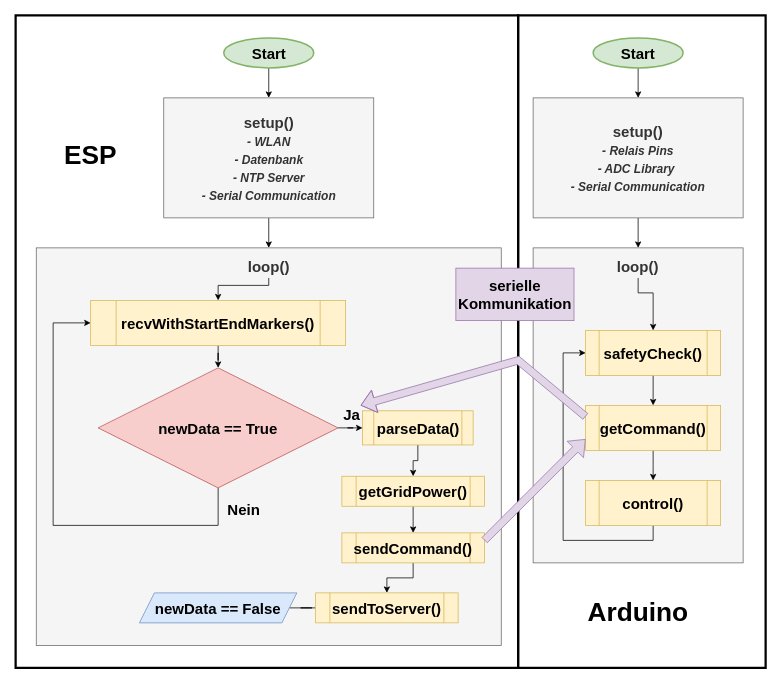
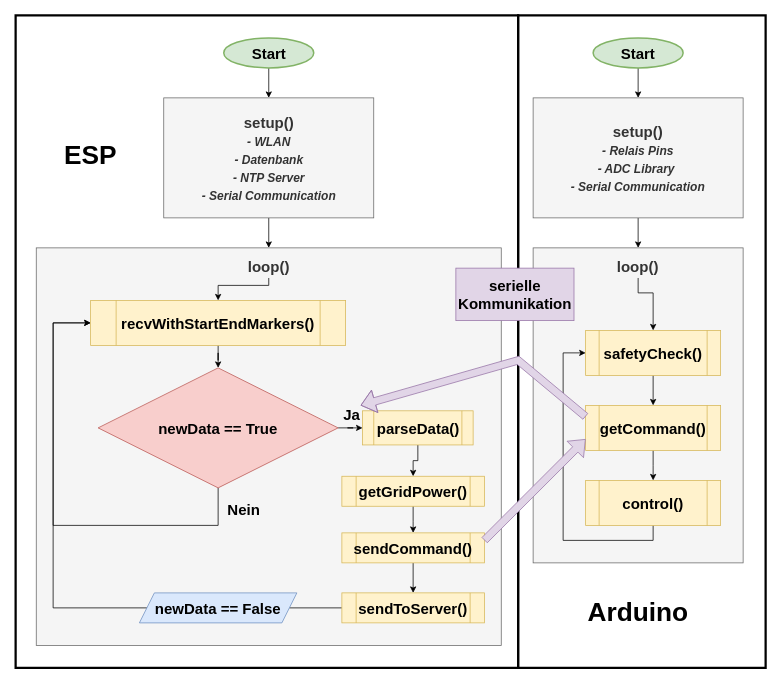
  <mxCell id="0" />
  <mxCell id="1" parent="0" />
  <mxCell id="2" value="" style="rounded=0;whiteSpace=wrap;html=1;strokeWidth=3;" vertex="1" parent="1"><mxGeometry x="690" y="20" width="330" height="870" as="geometry" /></mxCell>
  <mxCell id="3" value="" style="rounded=0;whiteSpace=wrap;html=1;strokeWidth=3;" vertex="1" parent="1"><mxGeometry x="20" y="20" width="670" height="870" as="geometry" /></mxCell>
  <mxCell id="4" value="" style="rounded=0;whiteSpace=wrap;html=1;fillColor=#f5f5f5;fontColor=#333333;strokeColor=#666666;fontStyle=1" parent="1" vertex="1"><mxGeometry x="710" y="330" width="280" height="420" as="geometry" /></mxCell>
  <mxCell id="5" value="" style="edgeStyle=orthogonalEdgeStyle;rounded=0;orthogonalLoop=1;jettySize=auto;html=1;fontStyle=1" parent="1" source="6" target="8" edge="1"><mxGeometry relative="1" as="geometry" /></mxCell>
  <mxCell id="6" value="safetyCheck()" style="shape=process;whiteSpace=wrap;html=1;backgroundOutline=1;fontSize=20;fillColor=#fff2cc;strokeColor=#d6b656;fontStyle=1" parent="1" vertex="1"><mxGeometry x="780" y="440" width="180" height="60" as="geometry" /></mxCell>
  <mxCell id="7" value="" style="edgeStyle=orthogonalEdgeStyle;rounded=0;orthogonalLoop=1;jettySize=auto;html=1;fontStyle=1" parent="1" source="8" edge="1"><mxGeometry relative="1" as="geometry"><mxPoint x="870" y="640" as="targetPoint" /></mxGeometry></mxCell>
  <mxCell id="8" value="getCommand()" style="shape=process;whiteSpace=wrap;html=1;backgroundOutline=1;fontSize=20;fillColor=#fff2cc;strokeColor=#d6b656;fontStyle=1" parent="1" vertex="1"><mxGeometry x="780" y="540" width="180" height="60" as="geometry" /></mxCell>
  <mxCell id="9" value="" style="edgeStyle=orthogonalEdgeStyle;rounded=0;orthogonalLoop=1;jettySize=auto;html=1;fontStyle=1" parent="1" source="10" target="12" edge="1"><mxGeometry relative="1" as="geometry" /></mxCell>
  <mxCell id="10" value="Start" style="strokeWidth=2;html=1;shape=mxgraph.flowchart.start_1;whiteSpace=wrap;fontSize=20;fillColor=#d5e8d4;strokeColor=#82b366;fontStyle=1" parent="1" vertex="1"><mxGeometry x="790" width="120" height="40" as="geometry" y="50" /></mxCell>
  <mxCell id="11" value="" style="edgeStyle=orthogonalEdgeStyle;rounded=0;orthogonalLoop=1;jettySize=auto;html=1;fontStyle=1" parent="1" source="12" target="4" edge="1"><mxGeometry relative="1" as="geometry" /></mxCell>
  <mxCell id="12" value="setup()&lt;br style=&quot;border-color: var(--border-color);&quot;&gt;&lt;font style=&quot;border-color: var(--border-color); font-size: 16px;&quot;&gt;&lt;i style=&quot;border-color: var(--border-color);&quot;&gt;- Relais Pins&lt;br&gt;- ADC Library&amp;nbsp;&lt;br style=&quot;border-color: var(--border-color);&quot;&gt;- Serial Communication&lt;/i&gt;&lt;/font&gt;" style="rounded=0;whiteSpace=wrap;html=1;fontSize=20;fillColor=#f5f5f5;strokeColor=#666666;fontColor=#333333;fontStyle=1" parent="1" vertex="1"><mxGeometry x="710" y="130" width="280" height="160" as="geometry" /></mxCell>
  <mxCell id="13" style="edgeStyle=orthogonalEdgeStyle;rounded=0;orthogonalLoop=1;jettySize=auto;html=1;exitX=0.5;exitY=1;exitDx=0;exitDy=0;entryX=0.5;entryY=0;entryDx=0;entryDy=0;fontStyle=1" parent="1" source="14" target="6" edge="1"><mxGeometry relative="1" as="geometry"><Array as="points"><mxPoint x="850" y="390" /><mxPoint x="870" y="390" /></Array></mxGeometry></mxCell>
  <mxCell id="14" value="&lt;font style=&quot;font-size: 20px;&quot;&gt;loop()&lt;/font&gt;" style="text;html=1;strokeColor=none;fillColor=#f5f5f5;align=left;verticalAlign=middle;whiteSpace=wrap;rounded=0;fontColor=#333333;fontSize=20;fontStyle=1" parent="1" vertex="1"><mxGeometry x="820" y="340" width="60" height="30" as="geometry" /></mxCell>
  <mxCell id="15" style="edgeStyle=orthogonalEdgeStyle;rounded=0;orthogonalLoop=1;jettySize=auto;html=1;exitX=0.5;exitY=1;exitDx=0;exitDy=0;entryX=0;entryY=0.5;entryDx=0;entryDy=0;fontStyle=1" edge="1" parent="1" source="16" target="6"><mxGeometry relative="1" as="geometry"><Array as="points"><mxPoint x="870" y="720" /><mxPoint x="750" y="720" /><mxPoint x="750" y="470" /></Array></mxGeometry></mxCell>
  <mxCell id="16" value="control()" style="shape=process;whiteSpace=wrap;html=1;backgroundOutline=1;fontSize=20;fillColor=#fff2cc;strokeColor=#d6b656;fontStyle=1" vertex="1" parent="1"><mxGeometry x="780" y="640" width="180" height="60" as="geometry" /></mxCell>
  <mxCell id="17" value="" style="rounded=0;whiteSpace=wrap;html=1;fillColor=#f5f5f5;fontColor=#333333;strokeColor=#666666;fontStyle=1" vertex="1" parent="1"><mxGeometry x="47.5" y="330" width="620" height="530" as="geometry" /></mxCell>
  <mxCell id="18" value="" style="edgeStyle=orthogonalEdgeStyle;rounded=0;orthogonalLoop=1;jettySize=auto;html=1;fontStyle=1" edge="1" parent="1" source="19" target="27"><mxGeometry relative="1" as="geometry" /></mxCell>
  <mxCell id="19" value="recvWithStartEndMarkers()" style="shape=process;whiteSpace=wrap;html=1;backgroundOutline=1;fontSize=20;fillColor=#fff2cc;strokeColor=#d6b656;fontStyle=1" vertex="1" parent="1"><mxGeometry x="120" y="400" width="340" height="60" as="geometry" /></mxCell>
  <mxCell id="20" value="" style="edgeStyle=orthogonalEdgeStyle;rounded=0;orthogonalLoop=1;jettySize=auto;html=1;fontStyle=1" edge="1" parent="1" source="21" target="23"><mxGeometry relative="1" as="geometry" /></mxCell>
  <mxCell id="21" value="Start" style="strokeWidth=2;html=1;shape=mxgraph.flowchart.start_1;whiteSpace=wrap;fontSize=20;fillColor=#d5e8d4;strokeColor=#82b366;fontStyle=1" vertex="1" parent="1"><mxGeometry x="297.5" width="120" height="40" as="geometry" y="50" /></mxCell>
  <mxCell id="22" style="edgeStyle=orthogonalEdgeStyle;rounded=0;orthogonalLoop=1;jettySize=auto;html=1;exitX=0.5;exitY=1;exitDx=0;exitDy=0;entryX=0.5;entryY=0;entryDx=0;entryDy=0;fontStyle=1" edge="1" parent="1" source="23" target="17"><mxGeometry relative="1" as="geometry" /></mxCell>
  <mxCell id="23" value="setup()&lt;br&gt;&lt;font style=&quot;font-size: 16px;&quot;&gt;&lt;i&gt;- WLAN&lt;br&gt;- Datenbank&lt;br&gt;- NTP Server&lt;br&gt;- Serial Communication&lt;br&gt;&lt;/i&gt;&lt;/font&gt;" style="rounded=0;whiteSpace=wrap;html=1;fontSize=20;fillColor=#f5f5f5;strokeColor=#666666;fontColor=#333333;fontStyle=1" vertex="1" parent="1"><mxGeometry x="217.5" y="130" width="280" height="160" as="geometry" /></mxCell>
  <mxCell id="24" value="" style="edgeStyle=orthogonalEdgeStyle;rounded=0;orthogonalLoop=1;jettySize=auto;html=1;entryX=0;entryY=0.5;entryDx=0;entryDy=0;fontStyle=1" edge="1" parent="1" source="27" target="29"><mxGeometry relative="1" as="geometry"><mxPoint x="490" y="570" as="targetPoint" /></mxGeometry></mxCell>
  <mxCell id="25" value="&lt;font style=&quot;font-size: 20px;&quot;&gt;Ja&lt;/font&gt;" style="edgeLabel;html=1;align=center;verticalAlign=middle;resizable=0;points=[];labelBackgroundColor=none;fontStyle=1" vertex="1" connectable="0" parent="24"><mxGeometry x="-0.611" y="-1" relative="1" as="geometry"><mxPoint x="8" y="-20" as="offset" /></mxGeometry></mxCell>
  <mxCell id="26" style="edgeStyle=orthogonalEdgeStyle;rounded=0;orthogonalLoop=1;jettySize=auto;html=1;exitX=0.5;exitY=1;exitDx=0;exitDy=0;exitPerimeter=0;entryX=0;entryY=0.5;entryDx=0;entryDy=0;fontStyle=1" edge="1" parent="1" source="27" target="19"><mxGeometry relative="1" as="geometry"><Array as="points"><mxPoint x="290" y="700" /><mxPoint x="70" y="700" /><mxPoint x="70" y="430" /></Array></mxGeometry></mxCell>
  <mxCell id="27" value="newData == True" style="strokeWidth=1;html=1;shape=mxgraph.flowchart.decision;whiteSpace=wrap;fontSize=20;fillColor=#f8cecc;strokeColor=#b85450;fontStyle=1" vertex="1" parent="1"><mxGeometry x="130" y="490" width="320" height="160" as="geometry" /></mxCell>
  <mxCell id="28" value="" style="edgeStyle=orthogonalEdgeStyle;rounded=0;orthogonalLoop=1;jettySize=auto;html=1;fontStyle=1" edge="1" parent="1" source="29" target="31"><mxGeometry relative="1" as="geometry" /></mxCell>
  <mxCell id="29" value="parseData()" style="shape=process;whiteSpace=wrap;html=1;backgroundOutline=1;fontSize=20;fillColor=#fff2cc;strokeColor=#d6b656;fontStyle=1" vertex="1" parent="1"><mxGeometry x="482.5" y="547.25" width="147.5" height="45.5" as="geometry" /></mxCell>
  <mxCell id="30" value="" style="edgeStyle=orthogonalEdgeStyle;rounded=0;orthogonalLoop=1;jettySize=auto;html=1;fontStyle=1" edge="1" parent="1" source="31"><mxGeometry relative="1" as="geometry"><mxPoint x="550" y="710" as="targetPoint" /></mxGeometry></mxCell>
  <mxCell id="31" value="getGridPower()" style="shape=process;whiteSpace=wrap;html=1;backgroundOutline=1;fontSize=20;fillColor=#fff2cc;strokeColor=#d6b656;fontStyle=1" vertex="1" parent="1"><mxGeometry x="455" y="634.5" width="190" height="40" as="geometry" /></mxCell>
  <mxCell id="32" style="edgeStyle=orthogonalEdgeStyle;rounded=0;orthogonalLoop=1;jettySize=auto;html=1;exitX=0.5;exitY=1;exitDx=0;exitDy=0;entryX=0.5;entryY=0;entryDx=0;entryDy=0;fontStyle=1" edge="1" parent="1" source="33" target="19"><mxGeometry relative="1" as="geometry"><Array as="points"><mxPoint x="358" y="380" /><mxPoint x="290" y="380" /></Array></mxGeometry></mxCell>
  <mxCell id="33" value="&lt;font style=&quot;font-size: 20px;&quot;&gt;loop()&lt;/font&gt;" style="text;html=1;strokeColor=none;fillColor=#f5f5f5;align=left;verticalAlign=middle;whiteSpace=wrap;rounded=0;fontColor=#333333;fontStyle=1" vertex="1" parent="1"><mxGeometry x="327.5" y="340" width="60" height="30" as="geometry" /></mxCell>
  <mxCell id="34" value="&lt;font style=&quot;font-size: 20px;&quot;&gt;Nein&lt;/font&gt;" style="edgeLabel;html=1;align=center;verticalAlign=middle;resizable=0;points=[];labelBackgroundColor=none;fontStyle=1" vertex="1" connectable="0" parent="1"><mxGeometry x="320" y="680" as="geometry"><mxPoint x="3" y="-2" as="offset" /></mxGeometry></mxCell>
  <mxCell id="35" value="" style="edgeStyle=orthogonalEdgeStyle;rounded=0;orthogonalLoop=1;jettySize=auto;html=1;fontStyle=1;endArrow=none;" edge="1" parent="1" source="36" target="40"><mxGeometry relative="1" as="geometry" /></mxCell>
- <mxCell id="36" value="sendToServer()" style="shape=process;whiteSpace=wrap;html=1;backgroundOutline=1;fontSize=20;fillColor=#fff2cc;strokeColor=#d6b656;fontStyle=1" vertex="1" parent="1"><mxGeometry x="420" y="790" width="190" height="40" as="geometry" /></mxCell>
+ <mxCell id="36" value="sendToServer()" style="shape=process;whiteSpace=wrap;html=1;backgroundOutline=1;fontSize=20;fillColor=#fff2cc;strokeColor=#d6b656;fontStyle=1" vertex="1" parent="1"><mxGeometry x="455" y="790" width="190" height="40" as="geometry" /></mxCell>
  <mxCell id="37" value="" style="edgeStyle=orthogonalEdgeStyle;rounded=0;orthogonalLoop=1;jettySize=auto;html=1;fontStyle=1" edge="1" parent="1" source="38" target="36"><mxGeometry relative="1" as="geometry" /></mxCell>
  <mxCell id="38" value="sendCommand()" style="shape=process;whiteSpace=wrap;html=1;backgroundOutline=1;fontSize=20;fillColor=#fff2cc;strokeColor=#d6b656;fontStyle=1" vertex="1" parent="1"><mxGeometry x="455" y="710" width="190" height="40" as="geometry" /></mxCell>
+ <mxCell id="39" style="edgeStyle=orthogonalEdgeStyle;rounded=0;orthogonalLoop=1;jettySize=auto;html=1;exitX=0;exitY=0.5;exitDx=0;exitDy=0;entryX=0;entryY=0.5;entryDx=0;entryDy=0;fontStyle=1" edge="1" parent="1" source="40" target="19"><mxGeometry relative="1" as="geometry"><Array as="points"><mxPoint x="70" y="810" /><mxPoint x="70" y="430" /></Array></mxGeometry></mxCell>
  <mxCell id="40" value="&lt;font style=&quot;font-size: 20px;&quot;&gt;newData == False&lt;/font&gt;" style="shape=parallelogram;perimeter=parallelogramPerimeter;whiteSpace=wrap;html=1;fixedSize=1;fillColor=#dae8fc;strokeColor=#6c8ebf;fontStyle=1" vertex="1" parent="1"><mxGeometry x="185" y="790" width="210" height="40" as="geometry" /></mxCell>
  <mxCell id="41" value="" style="shape=flexArrow;endArrow=classic;html=1;rounded=0;exitX=0;exitY=0.25;exitDx=0;exitDy=0;fillColor=#e1d5e7;strokeColor=#9673a6;" edge="1" parent="1" source="8"><mxGeometry width="50" height="50" relative="1" as="geometry"><mxPoint x="990" y="870" as="sourcePoint" /><mxPoint x="480" y="540" as="targetPoint" /><Array as="points"><mxPoint x="690" y="480" /></Array></mxGeometry></mxCell>
  <mxCell id="42" value="" style="shape=flexArrow;endArrow=classic;html=1;rounded=0;exitX=1;exitY=0.25;exitDx=0;exitDy=0;entryX=0;entryY=0.75;entryDx=0;entryDy=0;fillColor=#e1d5e7;strokeColor=#9673a6;" edge="1" parent="1" source="38" target="8"><mxGeometry width="50" height="50" relative="1" as="geometry"><mxPoint x="470" y="570" as="sourcePoint" /><mxPoint x="520" y="520" as="targetPoint" /></mxGeometry></mxCell>
  <mxCell id="43" value="&lt;font style=&quot;font-size: 20px;&quot;&gt;&lt;b&gt;serielle Kommunikation&lt;/b&gt;&lt;/font&gt;" style="text;html=1;strokeColor=#9673a6;fillColor=#e1d5e7;align=center;verticalAlign=middle;whiteSpace=wrap;rounded=0;" vertex="1" parent="1"><mxGeometry x="607" y="357" width="157.5" height="70" as="geometry" /></mxCell>
  <mxCell id="44" value="&lt;b&gt;&lt;font style=&quot;font-size: 35px;&quot;&gt;ESP&lt;/font&gt;&lt;/b&gt;" style="text;html=1;strokeColor=none;fillColor=none;align=center;verticalAlign=middle;whiteSpace=wrap;rounded=0;" vertex="1" parent="1"><mxGeometry x="90" y="190" width="60" height="30" as="geometry" /></mxCell>
  <mxCell id="45" value="&lt;b&gt;&lt;font style=&quot;font-size: 35px;&quot;&gt;Arduino&lt;/font&gt;&lt;/b&gt;" style="text;html=1;align=center;verticalAlign=middle;whiteSpace=wrap;rounded=0;" vertex="1" parent="1"><mxGeometry x="820" y="800" width="60" height="30" as="geometry" /></mxCell>
